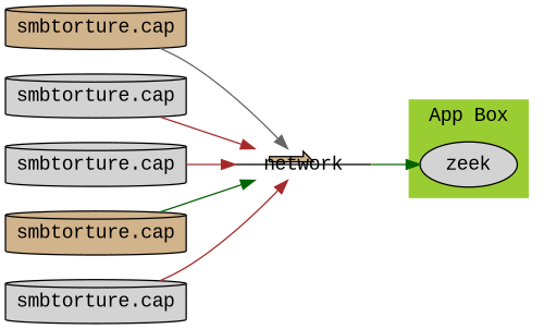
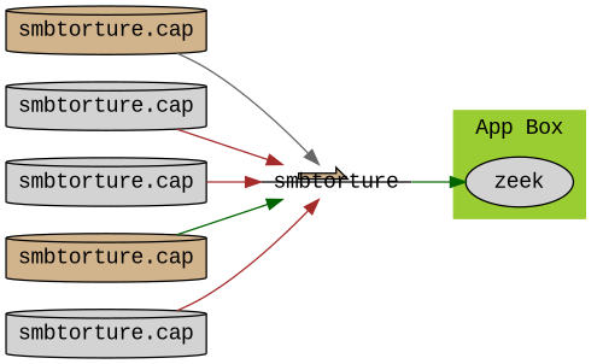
  digraph {
    rankdir=LR
    fontname="Liberation Mono"
    node [fillcolor=lightgrey shape=cylinder style=filled fontname="Liberation Mono"]
    edge [color=brown fontname="Liberation Mono"]
    n1 [height=0.2 label=zeek shape=ellipse width=0.2]
-   n2 [fillcolor=tan height=0.2 label=network shape=primersite width=0.2]
+   n2 [fillcolor=tan height=0.2 label=smbtorture shape=primersite width=0.2]
    n3 [fillcolor=tan height=0.2 label="smbtorture.cap" width=0.2]
    n4 [height=0.2 label="smbtorture.cap" width=0.2]
    n5 [height=0.2 label="smbtorture.cap" width=0.2]
    n6 [fillcolor=tan height=0.2 label="smbtorture.cap" width=0.2]
    n7 [height=0.2 label="smbtorture.cap" width=0.2]
    subgraph cluster_1 {
      color=yellowgreen
      label="App Box"
      style=filled
      n1
    }
    n2 -> n1 [color=darkgreen]
    n3 -> n2 [color=gray40]
    n4 -> n2
    n5 -> n2
    n6 -> n2 [color=darkgreen]
    n7 -> n2
  }
